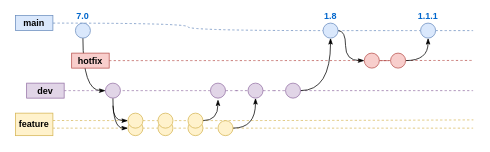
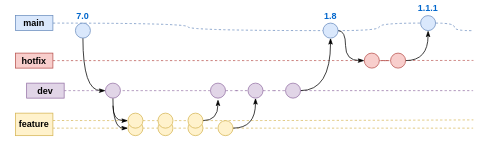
  <mxCell id="0" />
  <mxCell id="1" parent="0" />
  <mxCell id="2" value="" style="edgeStyle=orthogonalEdgeStyle;shape=connector;curved=1;rounded=0;orthogonalLoop=1;jettySize=auto;html=1;dashed=1;strokeColor=#9673a6;align=center;verticalAlign=middle;fontFamily=Helvetica;fontSize=12;fontColor=default;fontStyle=1;labelBackgroundColor=default;startFill=0;endArrow=none;fillColor=#e1d5e7;exitX=1;exitY=0.5;exitDx=0;exitDy=0;" edge="1" parent="1" source="32" target="19"><mxGeometry relative="1" as="geometry"><mxPoint x="80" y="120" as="sourcePoint" /><mxPoint x="485" y="120" as="targetPoint" /></mxGeometry></mxCell>
  <mxCell id="3" value="" style="edgeStyle=orthogonalEdgeStyle;shape=connector;curved=1;rounded=0;orthogonalLoop=1;jettySize=auto;html=1;dashed=1;strokeColor=#d6b656;align=center;verticalAlign=middle;fontFamily=Helvetica;fontSize=12;fontColor=default;fontStyle=1;labelBackgroundColor=default;startFill=0;endArrow=none;fillColor=#fff2cc;exitX=1;exitY=0.36;exitDx=0;exitDy=0;exitPerimeter=0;" edge="1" parent="1"><mxGeometry relative="1" as="geometry"><mxPoint y="159.8" as="sourcePoint" x="70" /><mxPoint x="630.37" y="159" as="targetPoint" /></mxGeometry></mxCell>
  <mxCell id="4" value="" style="edgeStyle=orthogonalEdgeStyle;shape=connector;curved=1;rounded=0;orthogonalLoop=1;jettySize=auto;html=1;dashed=1;strokeColor=#d6b656;align=center;verticalAlign=middle;fontFamily=Helvetica;fontSize=12;fontColor=default;fontStyle=1;labelBackgroundColor=default;startFill=0;endArrow=none;fillColor=#fff2cc;" edge="1" parent="1"><mxGeometry relative="1" as="geometry"><mxPoint y="170" as="sourcePoint" x="70" /><mxPoint x="630" y="170" as="targetPoint" /></mxGeometry></mxCell>
  <mxCell id="5" value="" style="edgeStyle=orthogonalEdgeStyle;shape=connector;curved=1;rounded=0;orthogonalLoop=1;jettySize=auto;html=1;dashed=1;strokeColor=#6c8ebf;align=center;verticalAlign=middle;fontFamily=Helvetica;fontSize=11;fontColor=default;labelBackgroundColor=default;startFill=0;endArrow=none;fillColor=#dae8fc;exitX=1;exitY=0.5;exitDx=0;exitDy=0;" edge="1" parent="1" source="30" target="25"><mxGeometry relative="1" as="geometry"><mxPoint x="80" y="40" as="sourcePoint" /><mxPoint x="560" y="40" as="targetPoint" /></mxGeometry></mxCell>
  <mxCell id="6" value="" style="edgeStyle=orthogonalEdgeStyle;shape=connector;curved=1;rounded=0;orthogonalLoop=1;jettySize=auto;html=1;dashed=1;strokeColor=#b85450;align=center;verticalAlign=middle;fontFamily=Helvetica;fontSize=12;fontColor=default;fontStyle=1;labelBackgroundColor=default;startFill=0;endArrow=none;fillColor=#f8cecc;exitX=1;exitY=0.5;exitDx=0;exitDy=0;" edge="1" parent="1" source="31"><mxGeometry relative="1" as="geometry"><mxPoint x="80" y="79.7" as="sourcePoint" /><mxPoint x="630.37" y="79.77" as="targetPoint" /></mxGeometry></mxCell>
  <mxCell id="7" value="" style="edgeStyle=orthogonalEdgeStyle;shape=connector;curved=1;rounded=0;orthogonalLoop=1;jettySize=auto;html=1;dashed=1;strokeColor=light-dark(#6c8ebf, #ededed);align=center;verticalAlign=middle;fontFamily=Helvetica;fontSize=11;fontColor=default;labelBackgroundColor=default;startFill=0;endArrow=none;" edge="1" parent="1" source="25" target="11"><mxGeometry relative="1" as="geometry"><mxPoint x="80" y="40" as="sourcePoint" /></mxGeometry></mxCell>
  <mxCell id="8" style="edgeStyle=orthogonalEdgeStyle;shape=connector;curved=1;rounded=0;orthogonalLoop=1;jettySize=auto;html=1;entryX=0;entryY=0.5;entryDx=0;entryDy=0;strokeColor=light-dark(#000000,#EDEDED);align=center;verticalAlign=middle;fontFamily=Helvetica;fontSize=12;fontColor=default;fontStyle=1;labelBackgroundColor=default;startFill=0;endArrow=classicThin;endFill=1;" edge="1" parent="1" source="9" target="14"><mxGeometry relative="1" as="geometry"><Array as="points"><mxPoint x="110" y="120" /></Array></mxGeometry></mxCell>
  <mxCell id="9" value="7.0" style="ellipse;whiteSpace=wrap;html=1;aspect=fixed;fillColor=#dae8fc;strokeColor=#6c8ebf;fontStyle=1;labelPosition=center;verticalLabelPosition=top;align=center;verticalAlign=bottom;fontColor=#0066CC;" parent="1" vertex="1"><mxGeometry x="100" y="30" width="20" height="20" as="geometry" /></mxCell>
  <mxCell id="10" value="" style="edgeStyle=orthogonalEdgeStyle;shape=connector;curved=1;rounded=0;orthogonalLoop=1;jettySize=auto;html=1;dashed=1;strokeColor=light-dark(#6c8ebf, #ededed);align=center;verticalAlign=middle;fontFamily=Helvetica;fontSize=11;fontColor=default;labelBackgroundColor=default;startFill=0;endArrow=none;" edge="1" parent="1" source="11"><mxGeometry relative="1" as="geometry"><mxPoint x="630" y="40" as="targetPoint" /></mxGeometry></mxCell>
- <mxCell id="11" value="1.1.1" style="ellipse;whiteSpace=wrap;html=1;aspect=fixed;fillColor=#dae8fc;strokeColor=#6c8ebf;fontStyle=1;labelPosition=center;verticalLabelPosition=top;align=center;verticalAlign=bottom;fontColor=#0066CC;" vertex="1" parent="1"><mxGeometry x="560" y="30" width="20" height="20" as="geometry" /></mxCell>
+ <mxCell id="11" value="1.1.1" style="ellipse;whiteSpace=wrap;html=1;aspect=fixed;fillColor=#dae8fc;strokeColor=#6c8ebf;fontStyle=1;labelPosition=center;verticalLabelPosition=top;align=center;verticalAlign=bottom;fontColor=#0066CC;" vertex="1" parent="1"><mxGeometry x="560" y="20" width="20" height="20" as="geometry" /></mxCell>
  <mxCell id="12" value="" style="edgeStyle=orthogonalEdgeStyle;shape=connector;curved=1;rounded=0;orthogonalLoop=1;jettySize=auto;html=1;dashed=1;strokeColor=#9673a6;align=center;verticalAlign=middle;fontFamily=Helvetica;fontSize=12;fontColor=default;fontStyle=1;labelBackgroundColor=default;startFill=0;endArrow=none;fillColor=#e1d5e7;" edge="1" parent="1" source="23" target="17"><mxGeometry relative="1" as="geometry" /></mxCell>
  <mxCell id="13" value="" style="edgeStyle=orthogonalEdgeStyle;shape=connector;curved=1;rounded=0;orthogonalLoop=1;jettySize=auto;html=1;strokeColor=light-dark(#000000,#EDEDED);align=center;verticalAlign=middle;fontFamily=Helvetica;fontSize=12;fontColor=default;fontStyle=1;labelBackgroundColor=default;startFill=0;endArrow=classicThin;endFill=1;" edge="1" parent="1" source="14"><mxGeometry relative="1" as="geometry"><mxPoint x="170" y="170" as="targetPoint" /><Array as="points"><mxPoint x="150" y="170" /></Array></mxGeometry></mxCell>
  <mxCell id="14" value="" style="ellipse;whiteSpace=wrap;html=1;aspect=fixed;fillColor=#e1d5e7;strokeColor=#9673a6;fontStyle=1;labelPosition=center;verticalLabelPosition=top;align=center;verticalAlign=bottom;" vertex="1" parent="1"><mxGeometry x="140" y="110" width="20" height="20" as="geometry" /></mxCell>
  <mxCell id="15" value="" style="edgeStyle=orthogonalEdgeStyle;shape=connector;curved=1;rounded=0;orthogonalLoop=1;jettySize=auto;html=1;dashed=1;strokeColor=#9673a6;align=center;verticalAlign=middle;fontFamily=Helvetica;fontSize=12;fontColor=default;fontStyle=1;labelBackgroundColor=default;startFill=0;endArrow=none;fillColor=#e1d5e7;" edge="1" parent="1" source="17"><mxGeometry relative="1" as="geometry"><mxPoint x="630" y="120" as="targetPoint" /></mxGeometry></mxCell>
  <mxCell id="16" style="edgeStyle=orthogonalEdgeStyle;shape=connector;curved=1;rounded=0;orthogonalLoop=1;jettySize=auto;html=1;entryX=0.5;entryY=1;entryDx=0;entryDy=0;strokeColor=light-dark(#000000,#EDEDED);align=center;verticalAlign=middle;fontFamily=Helvetica;fontSize=12;fontColor=default;fontStyle=1;labelBackgroundColor=default;startFill=0;endArrow=classicThin;endFill=1;" edge="1" parent="1" source="17" target="25"><mxGeometry relative="1" as="geometry" /></mxCell>
  <mxCell id="17" value="" style="ellipse;whiteSpace=wrap;html=1;aspect=fixed;fillColor=#e1d5e7;strokeColor=#9673a6;fontStyle=1;labelPosition=center;verticalLabelPosition=top;align=center;verticalAlign=bottom;" vertex="1" parent="1"><mxGeometry x="380" y="110" width="20" height="20" as="geometry" /></mxCell>
  <mxCell id="18" value="" style="edgeStyle=orthogonalEdgeStyle;shape=connector;curved=1;rounded=0;orthogonalLoop=1;jettySize=auto;html=1;strokeColor=light-dark(#000000,#EDEDED);align=center;verticalAlign=middle;fontFamily=Helvetica;fontSize=12;fontColor=default;fontStyle=1;labelBackgroundColor=default;startFill=0;endArrow=classicThin;entryX=0;entryY=0.5;entryDx=0;entryDy=0;endFill=1;" edge="1" parent="1" target="38"><mxGeometry relative="1" as="geometry"><mxPoint x="150" y="140" as="sourcePoint" /><mxPoint x="160" y="200" as="targetPoint" /><Array as="points"><mxPoint x="150" y="160" /></Array></mxGeometry></mxCell>
  <mxCell id="19" value="" style="ellipse;whiteSpace=wrap;html=1;aspect=fixed;fillColor=#e1d5e7;strokeColor=#9673a6;fontStyle=1;labelPosition=center;verticalLabelPosition=top;align=center;verticalAlign=bottom;" vertex="1" parent="1"><mxGeometry x="280" y="110" width="20" height="20" as="geometry" /></mxCell>
  <mxCell id="20" style="edgeStyle=orthogonalEdgeStyle;shape=connector;curved=1;rounded=0;orthogonalLoop=1;jettySize=auto;html=1;entryX=0.5;entryY=1.094;entryDx=0;entryDy=0;entryPerimeter=0;strokeColor=light-dark(#000000,#EDEDED);align=center;verticalAlign=middle;fontFamily=Helvetica;fontSize=12;fontColor=default;fontStyle=1;labelBackgroundColor=default;startFill=0;endArrow=classicThin;endFill=1;" edge="1" parent="1" source="40" target="19"><mxGeometry relative="1" as="geometry" /></mxCell>
  <mxCell id="21" style="edgeStyle=orthogonalEdgeStyle;shape=connector;curved=1;rounded=0;orthogonalLoop=1;jettySize=auto;html=1;entryX=0.5;entryY=1;entryDx=0;entryDy=0;strokeColor=light-dark(#000000,#EDEDED);align=center;verticalAlign=middle;fontFamily=Helvetica;fontSize=12;fontColor=default;fontStyle=1;labelBackgroundColor=default;startFill=0;endArrow=classicThin;endFill=1;" edge="1" parent="1" source="37" target="23"><mxGeometry relative="1" as="geometry" /></mxCell>
  <mxCell id="22" value="" style="edgeStyle=orthogonalEdgeStyle;shape=connector;curved=1;rounded=0;orthogonalLoop=1;jettySize=auto;html=1;dashed=1;strokeColor=#9673a6;align=center;verticalAlign=middle;fontFamily=Helvetica;fontSize=12;fontColor=default;fontStyle=1;labelBackgroundColor=default;startFill=0;endArrow=none;fillColor=#e1d5e7;" edge="1" parent="1" source="19" target="23"><mxGeometry relative="1" as="geometry"><mxPoint x="300" y="120" as="sourcePoint" /><mxPoint x="485" y="120" as="targetPoint" /></mxGeometry></mxCell>
  <mxCell id="23" value="" style="ellipse;whiteSpace=wrap;html=1;aspect=fixed;fillColor=#e1d5e7;strokeColor=#9673a6;fontStyle=1;labelPosition=center;verticalLabelPosition=top;align=center;verticalAlign=bottom;" vertex="1" parent="1"><mxGeometry x="330" y="110" width="20" height="20" as="geometry" /></mxCell>
  <mxCell id="24" style="edgeStyle=orthogonalEdgeStyle;shape=connector;curved=1;rounded=0;orthogonalLoop=1;jettySize=auto;html=1;entryX=0;entryY=0.5;entryDx=0;entryDy=0;strokeColor=light-dark(#000000,#EDEDED);align=center;verticalAlign=middle;fontFamily=Helvetica;fontSize=12;fontColor=default;fontStyle=1;labelBackgroundColor=default;startFill=0;endArrow=classicThin;endFill=1;" edge="1" parent="1" source="25" target="27"><mxGeometry relative="1" as="geometry"><Array as="points"><mxPoint x="460" y="40" /><mxPoint x="460" y="80" /></Array></mxGeometry></mxCell>
  <mxCell id="25" value="1.8" style="ellipse;whiteSpace=wrap;html=1;aspect=fixed;fillColor=#dae8fc;strokeColor=#6c8ebf;fontStyle=1;labelPosition=center;verticalLabelPosition=top;align=center;verticalAlign=bottom;fontColor=#0066CC;" vertex="1" parent="1"><mxGeometry x="430" y="30" width="20" height="20" as="geometry" /></mxCell>
  <mxCell id="26" value="" style="edgeStyle=orthogonalEdgeStyle;shape=connector;curved=1;rounded=0;orthogonalLoop=1;jettySize=auto;html=1;dashed=1;strokeColor=#b85450;align=center;verticalAlign=middle;fontFamily=Helvetica;fontSize=12;fontColor=default;fontStyle=1;labelBackgroundColor=default;startFill=0;endArrow=none;entryX=-0.078;entryY=0.499;entryDx=0;entryDy=0;entryPerimeter=0;fillColor=#f8cecc;" edge="1" parent="1" source="27" target="29"><mxGeometry relative="1" as="geometry" /></mxCell>
  <mxCell id="27" value="" style="ellipse;whiteSpace=wrap;html=1;aspect=fixed;fillColor=#f8cecc;strokeColor=#b85450;fontStyle=1;labelPosition=center;verticalLabelPosition=top;align=center;verticalAlign=bottom;" vertex="1" parent="1"><mxGeometry x="485" y="70" width="20" height="20" as="geometry" /></mxCell>
  <mxCell id="28" style="edgeStyle=orthogonalEdgeStyle;shape=connector;curved=1;rounded=0;orthogonalLoop=1;jettySize=auto;html=1;entryX=0.5;entryY=1;entryDx=0;entryDy=0;strokeColor=light-dark(#000000,#EDEDED);align=center;verticalAlign=middle;fontFamily=Helvetica;fontSize=12;fontColor=default;fontStyle=1;labelBackgroundColor=default;startFill=0;endArrow=classicThin;endFill=1;" edge="1" parent="1" source="29" target="11"><mxGeometry relative="1" as="geometry" /></mxCell>
  <mxCell id="29" value="" style="ellipse;whiteSpace=wrap;html=1;aspect=fixed;fillColor=#f8cecc;strokeColor=#b85450;fontStyle=1;labelPosition=center;verticalLabelPosition=top;align=center;verticalAlign=bottom;" vertex="1" parent="1"><mxGeometry x="520" y="70" width="20" height="20" as="geometry" /></mxCell>
  <mxCell id="30" value="main" style="rounded=0;whiteSpace=wrap;html=1;strokeColor=#6c8ebf;align=center;verticalAlign=bottom;fontFamily=Helvetica;fontSize=12;fontStyle=1;fillColor=#dae8fc;" vertex="1" parent="1"><mxGeometry x="20" y="20" width="50" height="20" as="geometry" /></mxCell>
- <mxCell id="31" value="hotfix" style="rounded=0;whiteSpace=wrap;html=1;strokeColor=#b85450;align=center;verticalAlign=bottom;fontFamily=Helvetica;fontSize=12;fontStyle=1;fillColor=#f8cecc;" vertex="1" parent="1"><mxGeometry x="95" y="70" width="50" height="20" as="geometry" /></mxCell>
+ <mxCell id="31" value="hotfix" style="rounded=0;whiteSpace=wrap;html=1;strokeColor=#b85450;align=center;verticalAlign=bottom;fontFamily=Helvetica;fontSize=12;fontStyle=1;fillColor=#f8cecc;" vertex="1" parent="1"><mxGeometry x="20" y="70" width="50" height="20" as="geometry" /></mxCell>
  <mxCell id="32" value="dev" style="rounded=0;whiteSpace=wrap;html=1;strokeColor=#9673a6;align=center;verticalAlign=bottom;fontFamily=Helvetica;fontSize=12;fontStyle=1;fillColor=#e1d5e7;" vertex="1" parent="1"><mxGeometry x="35" y="110" width="50" height="20" as="geometry" /></mxCell>
  <mxCell id="33" value="feature" style="rounded=0;whiteSpace=wrap;html=1;strokeColor=#d6b656;align=center;verticalAlign=middle;fontFamily=Helvetica;fontSize=12;fontStyle=1;fillColor=#fff2cc;" vertex="1" parent="1"><mxGeometry x="20" y="150" width="50" height="30" as="geometry" /></mxCell>
  <mxCell id="34" value="" style="ellipse;whiteSpace=wrap;html=1;aspect=fixed;fillColor=#fff2cc;strokeColor=#d6b656;fontStyle=1;labelPosition=center;verticalLabelPosition=top;align=center;verticalAlign=bottom;" vertex="1" parent="1"><mxGeometry x="170" y="160" width="20" height="20" as="geometry" /></mxCell>
  <mxCell id="35" value="" style="ellipse;whiteSpace=wrap;html=1;aspect=fixed;fillColor=#fff2cc;strokeColor=#d6b656;fontStyle=1;labelPosition=center;verticalLabelPosition=top;align=center;verticalAlign=bottom;" vertex="1" parent="1"><mxGeometry x="210" y="160" width="20" height="20" as="geometry" /></mxCell>
  <mxCell id="36" value="" style="ellipse;whiteSpace=wrap;html=1;aspect=fixed;fillColor=#fff2cc;strokeColor=#d6b656;fontStyle=1;labelPosition=center;verticalLabelPosition=top;align=center;verticalAlign=bottom;" vertex="1" parent="1"><mxGeometry x="250" y="160" width="20" height="20" as="geometry" /></mxCell>
  <mxCell id="37" value="" style="ellipse;whiteSpace=wrap;html=1;aspect=fixed;fillColor=#fff2cc;strokeColor=#d6b656;fontStyle=1;labelPosition=center;verticalLabelPosition=top;align=center;verticalAlign=bottom;" vertex="1" parent="1"><mxGeometry x="290" y="160" width="20" height="20" as="geometry" /></mxCell>
  <mxCell id="38" value="" style="ellipse;whiteSpace=wrap;html=1;aspect=fixed;fillColor=#fff2cc;strokeColor=#d6b656;fontStyle=1;labelPosition=center;verticalLabelPosition=top;align=center;verticalAlign=bottom;" vertex="1" parent="1"><mxGeometry x="170" y="150" width="20" height="20" as="geometry" /></mxCell>
  <mxCell id="39" value="" style="ellipse;whiteSpace=wrap;html=1;aspect=fixed;fillColor=#fff2cc;strokeColor=#d6b656;fontStyle=1;labelPosition=center;verticalLabelPosition=top;align=center;verticalAlign=bottom;" vertex="1" parent="1"><mxGeometry x="210" y="150" width="20" height="20" as="geometry" /></mxCell>
  <mxCell id="40" value="" style="ellipse;whiteSpace=wrap;html=1;aspect=fixed;fillColor=#fff2cc;strokeColor=#d6b656;fontStyle=1;labelPosition=center;verticalLabelPosition=top;align=center;verticalAlign=bottom;" vertex="1" parent="1"><mxGeometry x="250" y="150" width="20" height="20" as="geometry" /></mxCell>
